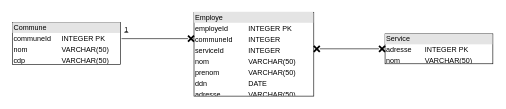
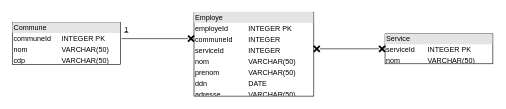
  <mxCell id="0" />
  <mxCell id="1" parent="0" />
  <mxCell id="2" value="&lt;div style=&quot;box-sizing:border-box;width:100%;background:#e4e4e4;padding:2px;&quot;&gt;Commune&lt;/div&gt;&lt;table style=&quot;width:100%;font-size:1em;&quot; cellpadding=&quot;2&quot; cellspacing=&quot;0&quot;&gt;&lt;tbody&gt;&lt;tr&gt;&lt;td&gt;communeId&lt;/td&gt;&lt;td&gt;INTEGER PK&lt;/td&gt;&lt;/tr&gt;&lt;tr&gt;&lt;td&gt;nom&lt;/td&gt;&lt;td&gt;VARCHAR(50)&lt;/td&gt;&lt;/tr&gt;&lt;tr&gt;&lt;td&gt;cdp&lt;/td&gt;&lt;td&gt;VARCHAR(50)&lt;/td&gt;&lt;/tr&gt;&lt;/tbody&gt;&lt;/table&gt;" style="verticalAlign=top;align=left;overflow=fill;html=1;" vertex="1" parent="1"><mxGeometry x="20" y="37" width="180" height="70" as="geometry" /></mxCell>
  <mxCell id="3" value="&lt;div style=&quot;box-sizing:border-box;width:100%;background:#e4e4e4;padding:2px;&quot;&gt;Employe&lt;/div&gt;&lt;table style=&quot;width:100%;font-size:1em;&quot; cellpadding=&quot;2&quot; cellspacing=&quot;0&quot;&gt;&lt;tbody&gt;&lt;tr&gt;&lt;td&gt;employeId&lt;/td&gt;&lt;td&gt;INTEGER PK&lt;/td&gt;&lt;/tr&gt;&lt;tr&gt;&lt;td&gt;communeId&lt;/td&gt;&lt;td&gt;INTEGER&amp;nbsp;&lt;/td&gt;&lt;/tr&gt;&lt;tr&gt;&lt;td&gt;serviceId&lt;/td&gt;&lt;td&gt;INTEGER&lt;/td&gt;&lt;/tr&gt;&lt;tr&gt;&lt;td&gt;nom&lt;/td&gt;&lt;td&gt;VARCHAR(50)&lt;/td&gt;&lt;/tr&gt;&lt;tr&gt;&lt;td&gt;prenom&lt;/td&gt;&lt;td&gt;VARCHAR(50)&lt;/td&gt;&lt;/tr&gt;&lt;tr&gt;&lt;td&gt;ddn&lt;/td&gt;&lt;td&gt;DATE&lt;/td&gt;&lt;/tr&gt;&lt;tr&gt;&lt;td&gt;adresse&lt;/td&gt;&lt;td&gt;VARCHAR(50)&lt;/td&gt;&lt;/tr&gt;&lt;/tbody&gt;&lt;/table&gt;" style="verticalAlign=top;align=left;overflow=fill;html=1;" vertex="1" parent="1"><mxGeometry x="323" y="20" width="200" height="140" as="geometry" /></mxCell>
- <mxCell id="4" value="&lt;div style=&quot;box-sizing:border-box;width:100%;background:#e4e4e4;padding:2px;&quot;&gt;Service&lt;/div&gt;&lt;table style=&quot;width:100%;font-size:1em;&quot; cellpadding=&quot;2&quot; cellspacing=&quot;0&quot;&gt;&lt;tbody&gt;&lt;tr&gt;&lt;td&gt;adresse&lt;/td&gt;&lt;td&gt;INTEGER PK&lt;/td&gt;&lt;/tr&gt;&lt;tr&gt;&lt;td&gt;nom&lt;/td&gt;&lt;td&gt;VARCHAR(50)&lt;/td&gt;&lt;/tr&gt;&lt;/tbody&gt;&lt;/table&gt;" style="verticalAlign=top;align=left;overflow=fill;html=1;" vertex="1" parent="1"><mxGeometry x="642" y="56" width="180" height="50" as="geometry" /></mxCell>
+ <mxCell id="4" value="&lt;div style=&quot;box-sizing:border-box;width:100%;background:#e4e4e4;padding:2px;&quot;&gt;Service&lt;/div&gt;&lt;table style=&quot;width:100%;font-size:1em;&quot; cellpadding=&quot;2&quot; cellspacing=&quot;0&quot;&gt;&lt;tbody&gt;&lt;tr&gt;&lt;td&gt;serviceId&lt;/td&gt;&lt;td&gt;INTEGER PK&lt;/td&gt;&lt;/tr&gt;&lt;tr&gt;&lt;td&gt;nom&lt;/td&gt;&lt;td&gt;VARCHAR(50)&lt;/td&gt;&lt;/tr&gt;&lt;/tbody&gt;&lt;/table&gt;" style="verticalAlign=top;align=left;overflow=fill;html=1;" vertex="1" parent="1"><mxGeometry x="642" y="56" width="180" height="50" as="geometry" /></mxCell>
  <mxCell id="5" value="" style="endArrow=none;html=1;rounded=0;startArrow=none;" edge="1" parent="1" source="11"><mxGeometry width="50" height="50" relative="1" as="geometry"><mxPoint x="202" y="64" as="sourcePoint" /><mxPoint x="322" y="64" as="targetPoint" /></mxGeometry></mxCell>
  <mxCell id="6" value="" style="endArrow=none;html=1;rounded=0;startArrow=none;" edge="1" parent="1" source="7"><mxGeometry width="50" height="50" relative="1" as="geometry"><mxPoint x="523" y="81.41" as="sourcePoint" /><mxPoint x="642" y="81" as="targetPoint" /></mxGeometry></mxCell>
  <mxCell id="7" value="" style="shape=umlDestroy;whiteSpace=wrap;html=1;strokeWidth=3;" vertex="1" parent="1"><mxGeometry x="632" y="76" width="10" height="10" as="geometry" /></mxCell>
  <mxCell id="8" value="" style="endArrow=none;html=1;rounded=0;startArrow=none;" edge="1" parent="1" source="9" target="7"><mxGeometry width="50" height="50" relative="1" as="geometry"><mxPoint x="523" y="81.41" as="sourcePoint" /><mxPoint x="642" y="81" as="targetPoint" /></mxGeometry></mxCell>
  <mxCell id="9" value="" style="shape=umlDestroy;whiteSpace=wrap;html=1;strokeWidth=3;" vertex="1" parent="1"><mxGeometry x="523" y="76" width="10" height="10" as="geometry" /></mxCell>
  <mxCell id="10" value="" style="endArrow=none;html=1;rounded=0;" edge="1" parent="1" target="9"><mxGeometry width="50" height="50" relative="1" as="geometry"><mxPoint x="523" y="81.41" as="sourcePoint" /><mxPoint x="632" y="81.018" as="targetPoint" /></mxGeometry></mxCell>
  <mxCell id="11" value="" style="shape=umlDestroy;whiteSpace=wrap;html=1;strokeWidth=3;" vertex="1" parent="1"><mxGeometry x="313" y="59" width="10" height="10" as="geometry" /></mxCell>
  <mxCell id="12" value="" style="endArrow=none;html=1;rounded=0;" edge="1" parent="1" target="11"><mxGeometry width="50" height="50" relative="1" as="geometry"><mxPoint x="202" y="64" as="sourcePoint" /><mxPoint x="322" y="64" as="targetPoint" /></mxGeometry></mxCell>
  <mxCell id="13" value="&lt;u&gt;1&lt;/u&gt;" style="text;html=1;align=center;verticalAlign=middle;resizable=0;points=[];autosize=1;strokeColor=none;fillColor=none;" vertex="1" parent="1"><mxGeometry x="200" y="39" width="20" height="20" as="geometry" /></mxCell>
